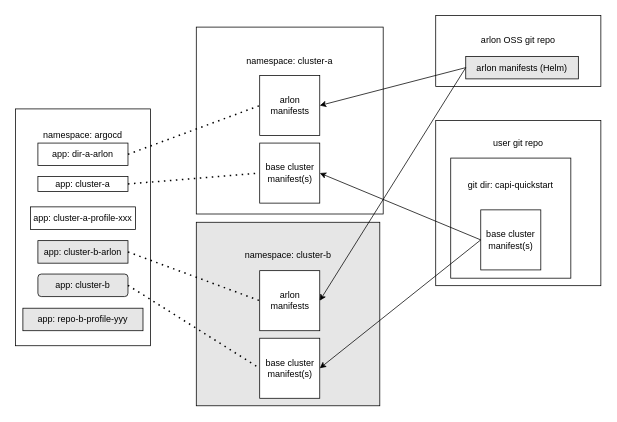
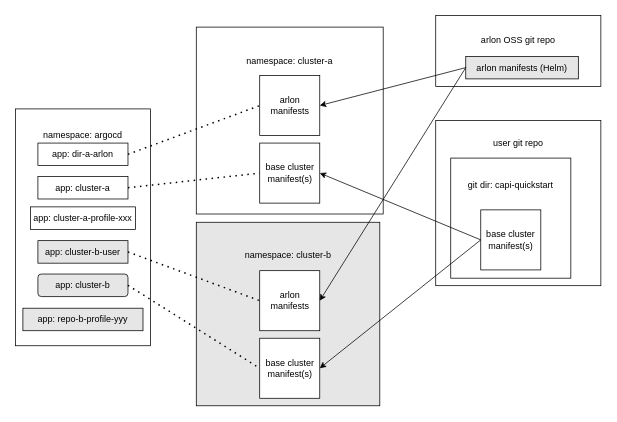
  <mxCell id="0" />
  <mxCell id="1" parent="0" />
  <mxCell id="2" value="namespace: argocd&lt;br&gt;&lt;br&gt;&lt;br&gt;&lt;br&gt;&lt;br&gt;&lt;br&gt;&lt;br&gt;&lt;br&gt;&lt;br&gt;&lt;br&gt;&lt;br&gt;&lt;br&gt;&lt;br&gt;&lt;br&gt;&lt;br&gt;&lt;br&gt;&lt;br&gt;&lt;br&gt;" style="rounded=0;whiteSpace=wrap;html=1;" vertex="1" parent="1"><mxGeometry x="20" y="144.5" width="180" height="315.5" as="geometry" /></mxCell>
  <mxCell id="3" value="&lt;div&gt;user git repo&lt;/div&gt;&lt;div&gt;&lt;br&gt;&lt;/div&gt;&lt;div&gt;&lt;br&gt;&lt;/div&gt;&lt;div&gt;&lt;br&gt;&lt;/div&gt;&lt;div&gt;&lt;br&gt;&lt;/div&gt;&lt;div&gt;&lt;br&gt;&lt;/div&gt;&lt;div&gt;&lt;br&gt;&lt;/div&gt;&lt;div&gt;&lt;br&gt;&lt;/div&gt;&lt;br&gt;&lt;br&gt;&lt;br&gt;&lt;br&gt;" style="whiteSpace=wrap;html=1;aspect=fixed;" parent="1" vertex="1"><mxGeometry x="580" y="160" width="220" height="220" as="geometry" /></mxCell>
  <mxCell id="4" value="git dir: capi-quickstart&lt;br&gt;&lt;br&gt;&lt;br&gt;&lt;br&gt;&lt;br&gt;&lt;br&gt;&lt;br&gt;" style="whiteSpace=wrap;html=1;aspect=fixed;" parent="1" vertex="1"><mxGeometry x="600" y="210" width="160" height="160" as="geometry" /></mxCell>
  <mxCell id="5" value="base cluster manifest(s)" style="whiteSpace=wrap;html=1;aspect=fixed;" parent="1" vertex="1"><mxGeometry x="640" y="279" width="80" height="80" as="geometry" /></mxCell>
  <mxCell id="6" value="&lt;div&gt;namespace: cluster-a&lt;/div&gt;&lt;div&gt;&lt;br&gt;&lt;/div&gt;&lt;div&gt;&lt;br&gt;&lt;/div&gt;&lt;div&gt;&lt;br&gt;&lt;/div&gt;&lt;div&gt;&lt;br&gt;&lt;/div&gt;&lt;div&gt;&lt;br&gt;&lt;/div&gt;&lt;div&gt;&lt;br&gt;&lt;/div&gt;&lt;br&gt;&lt;br&gt;&lt;br&gt;&lt;br&gt;&lt;br&gt;" style="whiteSpace=wrap;html=1;aspect=fixed;" parent="1" vertex="1"><mxGeometry x="261" y="35.5" width="249" height="249" as="geometry" /></mxCell>
  <mxCell id="7" value="arlon manifests" style="whiteSpace=wrap;html=1;aspect=fixed;" parent="1" vertex="1"><mxGeometry x="345.5" y="100" width="80" height="80" as="geometry" /></mxCell>
  <mxCell id="8" value="base cluster manifest(s)" style="whiteSpace=wrap;html=1;aspect=fixed;" parent="1" vertex="1"><mxGeometry x="345.5" y="190" width="80" height="80" as="geometry" /></mxCell>
  <mxCell id="9" value="&lt;div&gt;namespace: cluster-b&lt;/div&gt;&lt;div&gt;&lt;br&gt;&lt;/div&gt;&lt;div&gt;&lt;br&gt;&lt;/div&gt;&lt;div&gt;&lt;br&gt;&lt;/div&gt;&lt;div&gt;&lt;br&gt;&lt;/div&gt;&lt;div&gt;&lt;br&gt;&lt;/div&gt;&lt;div&gt;&lt;br&gt;&lt;/div&gt;&lt;div&gt;&lt;br&gt;&lt;/div&gt;&lt;br&gt;&lt;br&gt;&lt;br&gt;&lt;br&gt;" style="whiteSpace=wrap;html=1;aspect=fixed;fillColor=#E6E6E6;" parent="1" vertex="1"><mxGeometry x="261" y="295.5" width="244.5" height="244.5" as="geometry" /></mxCell>
  <mxCell id="10" value="arlon manifests" style="whiteSpace=wrap;html=1;aspect=fixed;" parent="1" vertex="1"><mxGeometry x="345.5" y="360" width="80" height="80" as="geometry" /></mxCell>
  <mxCell id="11" value="base cluster manifest(s)" style="whiteSpace=wrap;html=1;aspect=fixed;" parent="1" vertex="1"><mxGeometry x="345.5" y="450" width="80" height="80" as="geometry" /></mxCell>
  <mxCell id="12" value="" style="endArrow=classic;html=1;rounded=0;exitX=0;exitY=0.5;exitDx=0;exitDy=0;entryX=1;entryY=0.5;entryDx=0;entryDy=0;" parent="1" source="5" target="8" edge="1"><mxGeometry width="50" height="50" relative="1" as="geometry"><mxPoint x="390" y="340" as="sourcePoint" /><mxPoint x="550" y="240" as="targetPoint" /></mxGeometry></mxCell>
  <mxCell id="13" value="" style="endArrow=classic;html=1;rounded=0;exitX=0;exitY=0.5;exitDx=0;exitDy=0;entryX=1;entryY=0.5;entryDx=0;entryDy=0;" parent="1" source="5" target="11" edge="1"><mxGeometry width="50" height="50" relative="1" as="geometry"><mxPoint x="650" y="329" as="sourcePoint" /><mxPoint x="410" y="245.5" as="targetPoint" /></mxGeometry></mxCell>
- <mxCell id="14" value="app: cluster-a" style="rounded=0;whiteSpace=wrap;html=1;" parent="1" vertex="1"><mxGeometry x="50" y="234.5" width="120" height="20" as="geometry" /></mxCell>
+ <mxCell id="14" value="app: cluster-a" style="rounded=0;whiteSpace=wrap;html=1;" parent="1" vertex="1"><mxGeometry x="50" y="234.5" width="120" height="30" as="geometry" /></mxCell>
  <mxCell id="15" value="app: dir-a-arlon" style="rounded=0;whiteSpace=wrap;html=1;" parent="1" vertex="1"><mxGeometry x="50" y="190" width="120" height="30" as="geometry" /></mxCell>
  <mxCell id="16" value="app: cluster-b" style="whiteSpace=wrap;html=1;fillColor=#E6E6E6;rounded=1;" parent="1" vertex="1"><mxGeometry x="50" y="364.5" width="120" height="30" as="geometry" /></mxCell>
- <mxCell id="17" value="app: cluster-b-arlon" style="rounded=0;whiteSpace=wrap;html=1;fillColor=#E6E6E6;" parent="1" vertex="1"><mxGeometry x="50" y="320" width="120" height="30" as="geometry" /></mxCell>
+ <mxCell id="17" value="app: cluster-b-user" style="rounded=0;whiteSpace=wrap;html=1;fillColor=#E6E6E6;" parent="1" vertex="1"><mxGeometry x="50" y="320" width="120" height="30" as="geometry" /></mxCell>
  <mxCell id="18" value="&lt;div&gt;arlon OSS git repo&lt;/div&gt;&lt;div&gt;&lt;br&gt;&lt;/div&gt;&lt;div&gt;&lt;br&gt;&lt;/div&gt;" style="rounded=0;whiteSpace=wrap;html=1;" parent="1" vertex="1"><mxGeometry x="580" y="20" width="220" height="94.5" as="geometry" /></mxCell>
  <mxCell id="19" value="arlon manifests (Helm)" style="rounded=0;whiteSpace=wrap;html=1;fillColor=#e6e6e6;" parent="1" vertex="1"><mxGeometry x="620" y="74.5" width="150" height="30" as="geometry" /></mxCell>
  <mxCell id="20" value="" style="endArrow=none;dashed=1;html=1;dashPattern=1 3;strokeWidth=2;rounded=0;exitX=1;exitY=0.5;exitDx=0;exitDy=0;entryX=0;entryY=0.5;entryDx=0;entryDy=0;" parent="1" source="15" target="7" edge="1"><mxGeometry width="50" height="50" relative="1" as="geometry"><mxPoint x="390" y="310" as="sourcePoint" /><mxPoint x="440" y="260" as="targetPoint" /></mxGeometry></mxCell>
  <mxCell id="21" value="" style="endArrow=none;dashed=1;html=1;dashPattern=1 3;strokeWidth=2;rounded=0;entryX=0;entryY=0.5;entryDx=0;entryDy=0;exitX=1;exitY=0.5;exitDx=0;exitDy=0;" parent="1" source="14" target="8" edge="1"><mxGeometry width="50" height="50" relative="1" as="geometry"><mxPoint x="180" y="230.5" as="sourcePoint" /><mxPoint x="330" y="155.5" as="targetPoint" /></mxGeometry></mxCell>
  <mxCell id="22" value="" style="endArrow=none;dashed=1;html=1;dashPattern=1 3;strokeWidth=2;rounded=0;entryX=0;entryY=0.5;entryDx=0;entryDy=0;exitX=1;exitY=0.5;exitDx=0;exitDy=0;" parent="1" source="17" target="10" edge="1"><mxGeometry width="50" height="50" relative="1" as="geometry"><mxPoint x="190" y="240.5" as="sourcePoint" /><mxPoint x="340" y="165.5" as="targetPoint" /></mxGeometry></mxCell>
  <mxCell id="23" value="" style="endArrow=none;dashed=1;html=1;dashPattern=1 3;strokeWidth=2;rounded=0;exitX=1;exitY=0.5;exitDx=0;exitDy=0;entryX=0;entryY=0.5;entryDx=0;entryDy=0;" parent="1" source="16" target="11" edge="1"><mxGeometry width="50" height="50" relative="1" as="geometry"><mxPoint x="200" y="250.5" as="sourcePoint" /><mxPoint x="350" y="175.5" as="targetPoint" /></mxGeometry></mxCell>
  <mxCell id="24" value="" style="endArrow=classic;html=1;rounded=0;entryX=1;entryY=0.5;entryDx=0;entryDy=0;exitX=0;exitY=0.5;exitDx=0;exitDy=0;" parent="1" source="19" target="7" edge="1"><mxGeometry width="50" height="50" relative="1" as="geometry"><mxPoint x="650" y="329" as="sourcePoint" /><mxPoint x="410" y="245.5" as="targetPoint" /></mxGeometry></mxCell>
  <mxCell id="25" value="" style="endArrow=classic;html=1;rounded=0;entryX=1;entryY=0.5;entryDx=0;entryDy=0;exitX=0;exitY=0.5;exitDx=0;exitDy=0;" parent="1" source="19" target="10" edge="1"><mxGeometry width="50" height="50" relative="1" as="geometry"><mxPoint x="620" y="110" as="sourcePoint" /><mxPoint x="420" y="255.5" as="targetPoint" /></mxGeometry></mxCell>
  <mxCell id="26" value="app: cluster-a-profile-xxx" style="rounded=0;whiteSpace=wrap;html=1;" vertex="1" parent="1"><mxGeometry x="40" y="275" width="140" height="30" as="geometry" /></mxCell>
  <mxCell id="27" value="app: repo-b-profile-yyy" style="rounded=0;whiteSpace=wrap;html=1;fillColor=#E6E6E6;" vertex="1" parent="1"><mxGeometry x="30" y="410" width="160" height="30" as="geometry" /></mxCell>
